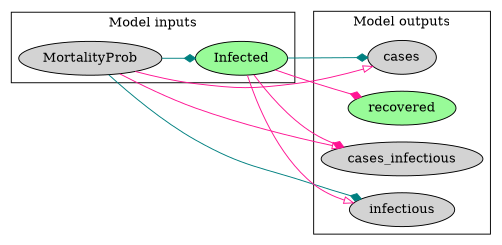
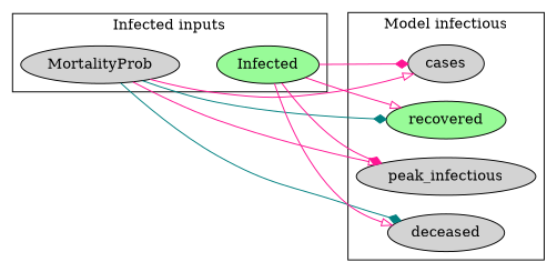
  digraph {
    newrank=True
    rankdir=LR
    node [fillcolor=lightgrey style=filled]
    edge [arrowhead=onormal color=deeppink]
-   peak_infectious [label=cases_infectious]
-   deceased [label=infectious]
+   peak_infectious
+   deceased
    cases
    recovered [fillcolor=palegreen]
    MortalityProb
    Infected [fillcolor=palegreen]
    subgraph cluster_1 {
-     label="Model outputs"
+     label="Model infectious"
      peak_infectious
      deceased
      cases
      recovered
    }
    subgraph cluster_2 {
-     label="Model inputs"
+     label="Infected inputs"
      MortalityProb
      Infected
    }
    MortalityProb -> peak_infectious
    MortalityProb -> deceased [arrowhead=diamond color=teal]
    MortalityProb -> cases
-   MortalityProb -> Infected [arrowhead=diamond color=teal]
+   MortalityProb -> recovered [arrowhead=diamond color=teal]
    Infected -> peak_infectious [arrowhead=diamond]
    Infected -> deceased
-   Infected -> cases [arrowhead=diamond color=teal]
-   Infected -> recovered [arrowhead=diamond]
+   Infected -> cases [arrowhead=diamond]
+   Infected -> recovered
  }
